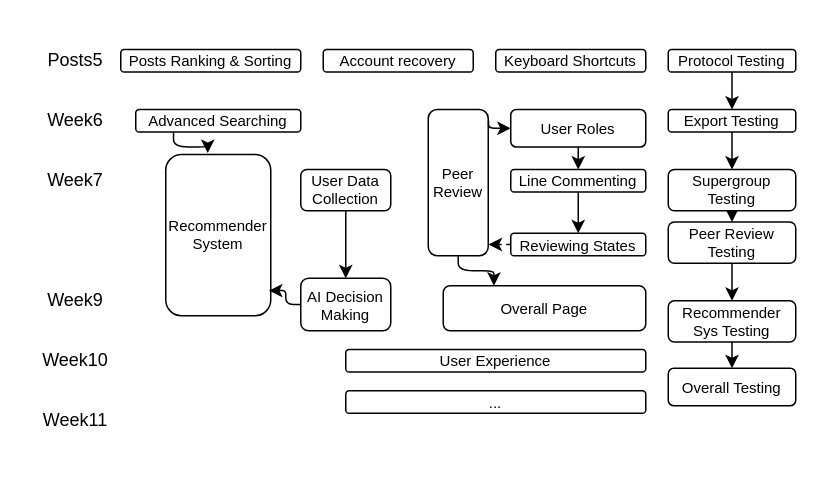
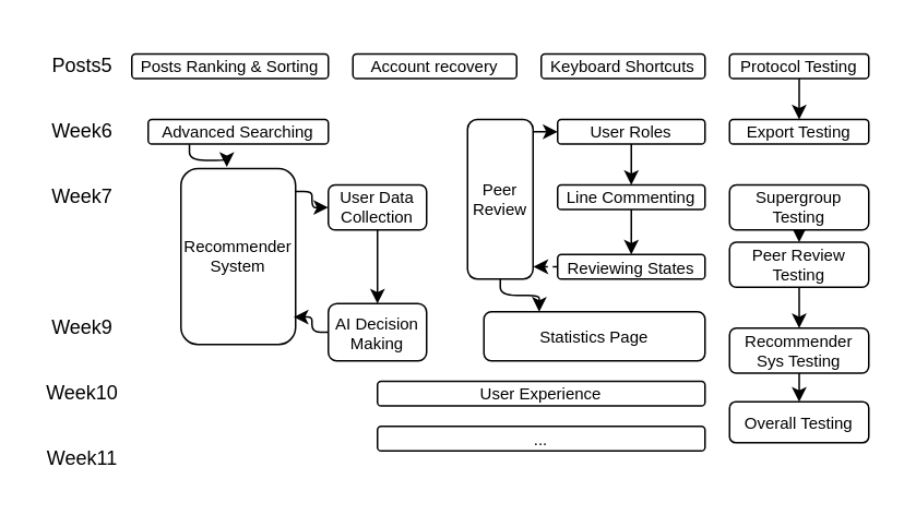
  <mxCell id="0" />
  <mxCell id="1" parent="0" />
  <mxCell id="2" value="Posts5" style="text;html=1;strokeColor=none;fillColor=none;align=center;verticalAlign=middle;whiteSpace=wrap;rounded=0;" vertex="1" parent="1"><mxGeometry y="20" width="60" height="40" as="geometry" x="20" /></mxCell>
  <mxCell id="3" value="Week6" style="text;html=1;strokeColor=none;fillColor=none;align=center;verticalAlign=middle;whiteSpace=wrap;rounded=0;" vertex="1" parent="1"><mxGeometry y="60" width="60" height="40" as="geometry" x="20" /></mxCell>
  <mxCell id="4" value="Week7" style="text;html=1;strokeColor=none;fillColor=none;align=center;verticalAlign=middle;whiteSpace=wrap;rounded=0;" vertex="1" parent="1"><mxGeometry y="100" width="60" height="40" as="geometry" x="20" /></mxCell>
  <mxCell id="5" value="Week9" style="text;html=1;strokeColor=none;fillColor=none;align=center;verticalAlign=middle;whiteSpace=wrap;rounded=0;" vertex="1" parent="1"><mxGeometry y="180" width="60" height="40" as="geometry" x="20" /></mxCell>
  <mxCell id="6" value="Week10" style="text;html=1;strokeColor=none;fillColor=none;align=center;verticalAlign=middle;whiteSpace=wrap;rounded=0;" vertex="1" parent="1"><mxGeometry y="220" width="60" height="40" as="geometry" x="20" /></mxCell>
  <mxCell id="7" value="Week11" style="text;html=1;strokeColor=none;fillColor=none;align=center;verticalAlign=middle;whiteSpace=wrap;rounded=0;" vertex="1" parent="1"><mxGeometry y="260" width="60" height="40" as="geometry" x="20" /></mxCell>
  <mxCell id="8" value="&lt;span&gt;Account recovery&lt;/span&gt;" style="rounded=1;whiteSpace=wrap;html=1;fontSize=10;" vertex="1" parent="1"><mxGeometry x="215" y="32.5" width="100" height="15" as="geometry" /></mxCell>
  <mxCell id="9" style="edgeStyle=orthogonalEdgeStyle;html=1;exitX=0.5;exitY=1;exitDx=0;exitDy=0;entryX=0.25;entryY=0;entryDx=0;entryDy=0;fontSize=10;startArrow=none;startFill=0;endArrow=classic;endFill=1;" edge="1" parent="1" source="10" target="25"><mxGeometry relative="1" as="geometry" /></mxCell>
  <mxCell id="10" value="Peer Review" style="rounded=1;whiteSpace=wrap;html=1;fontSize=10;" vertex="1" parent="1"><mxGeometry x="285" y="72.5" width="40" height="97.5" as="geometry" /></mxCell>
  <mxCell id="11" value="Recommender System" style="rounded=1;whiteSpace=wrap;html=1;fontSize=10;" vertex="1" parent="1"><mxGeometry x="110" y="102.5" width="70" height="107.5" as="geometry" /></mxCell>
  <mxCell id="12" style="edgeStyle=orthogonalEdgeStyle;html=1;exitX=0.5;exitY=1;exitDx=0;exitDy=0;entryX=0.5;entryY=0;entryDx=0;entryDy=0;fontSize=10;startArrow=none;startFill=0;endArrow=classic;endFill=1;" edge="1" parent="1" source="13" target="22"><mxGeometry relative="1" as="geometry" /></mxCell>
  <mxCell id="13" value="Protocol Testing" style="rounded=1;whiteSpace=wrap;html=1;fontSize=10;" vertex="1" parent="1"><mxGeometry x="445" y="32.5" width="85" height="15" as="geometry" /></mxCell>
  <mxCell id="14" style="edgeStyle=orthogonalEdgeStyle;html=1;exitX=0.229;exitY=1.007;exitDx=0;exitDy=0;fontSize=10;exitPerimeter=0;entryX=0.4;entryY=-0.009;entryDx=0;entryDy=0;entryPerimeter=0;" edge="1" parent="1" source="15" target="11"><mxGeometry relative="1" as="geometry"><mxPoint x="140" y="110" as="targetPoint" /></mxGeometry></mxCell>
  <mxCell id="15" value="Advanced Searching" style="rounded=1;whiteSpace=wrap;html=1;fontSize=10;" vertex="1" parent="1"><mxGeometry x="90" y="72.5" width="110" height="15" as="geometry" /></mxCell>
  <mxCell id="16" style="edgeStyle=orthogonalEdgeStyle;html=1;exitX=0;exitY=0.5;exitDx=0;exitDy=0;entryX=0.983;entryY=0.844;entryDx=0;entryDy=0;fontSize=10;startArrow=none;startFill=0;endArrow=classic;endFill=1;entryPerimeter=0;" edge="1" parent="1" source="17" target="11"><mxGeometry relative="1" as="geometry" /></mxCell>
  <mxCell id="17" value="AI Decision Making" style="rounded=1;whiteSpace=wrap;html=1;fontSize=10;" vertex="1" parent="1"><mxGeometry x="200" y="185" width="60" height="35" as="geometry" /></mxCell>
  <mxCell id="18" style="edgeStyle=orthogonalEdgeStyle;html=1;exitX=0.5;exitY=1;exitDx=0;exitDy=0;fontSize=10;" edge="1" parent="1" source="20" target="17"><mxGeometry relative="1" as="geometry" /></mxCell>
+ <mxCell id="19" style="edgeStyle=orthogonalEdgeStyle;html=1;exitX=0;exitY=0.5;exitDx=0;exitDy=0;entryX=1;entryY=0.13;entryDx=0;entryDy=0;entryPerimeter=0;fontSize=10;endArrow=none;endFill=0;startArrow=classic;startFill=1;" edge="1" parent="1" source="20" target="11"><mxGeometry relative="1" as="geometry" /></mxCell>
  <mxCell id="20" value="User Data Collection" style="rounded=1;whiteSpace=wrap;html=1;fontSize=10;" vertex="1" parent="1"><mxGeometry x="200" y="112.5" width="60" height="27.5" as="geometry" /></mxCell>
- <mxCell id="21" style="edgeStyle=orthogonalEdgeStyle;html=1;exitX=0.5;exitY=1;exitDx=0;exitDy=0;fontSize=10;startArrow=none;startFill=0;endArrow=classic;endFill=1;" edge="1" parent="1" source="22" target="27"><mxGeometry relative="1" as="geometry" /></mxCell>
  <mxCell id="22" value="Export Testing" style="rounded=1;whiteSpace=wrap;html=1;fontSize=10;" vertex="1" parent="1"><mxGeometry x="445" y="72.5" width="85" height="15" as="geometry" /></mxCell>
  <mxCell id="23" value="&lt;span&gt;Keyboard Shortcuts&lt;/span&gt;" style="rounded=1;whiteSpace=wrap;html=1;fontSize=10;" vertex="1" parent="1"><mxGeometry x="330" y="32.5" width="100" height="15" as="geometry" /></mxCell>
  <mxCell id="24" value="Posts Ranking &amp;amp; Sorting" style="rounded=1;whiteSpace=wrap;html=1;fontSize=10;" vertex="1" parent="1"><mxGeometry x="80" y="32.5" width="120" height="15" as="geometry" /></mxCell>
- <mxCell id="25" value="Overall Page" style="rounded=1;whiteSpace=wrap;html=1;fontSize=10;" vertex="1" parent="1"><mxGeometry x="295" y="190" width="135" height="30" as="geometry" /></mxCell>
+ <mxCell id="25" value="Statistics Page" style="rounded=1;whiteSpace=wrap;html=1;fontSize=10;" vertex="1" parent="1"><mxGeometry x="295" y="190" width="135" height="30" as="geometry" /></mxCell>
  <mxCell id="26" style="edgeStyle=orthogonalEdgeStyle;html=1;exitX=0.5;exitY=1;exitDx=0;exitDy=0;entryX=0.5;entryY=0;entryDx=0;entryDy=0;fontSize=10;startArrow=none;startFill=0;endArrow=classic;endFill=1;" edge="1" parent="1" source="27" target="29"><mxGeometry relative="1" as="geometry" /></mxCell>
  <mxCell id="27" value="Supergroup Testing" style="rounded=1;whiteSpace=wrap;html=1;fontSize=10;" vertex="1" parent="1"><mxGeometry x="445" y="112.5" width="85" height="27.5" as="geometry" /></mxCell>
  <mxCell id="28" style="edgeStyle=orthogonalEdgeStyle;html=1;exitX=0.5;exitY=1;exitDx=0;exitDy=0;entryX=0.5;entryY=0;entryDx=0;entryDy=0;fontSize=10;startArrow=none;startFill=0;endArrow=classic;endFill=1;" edge="1" parent="1" source="29" target="31"><mxGeometry relative="1" as="geometry" /></mxCell>
  <mxCell id="29" value="Peer Review Testing" style="rounded=1;whiteSpace=wrap;html=1;fontSize=10;" vertex="1" parent="1"><mxGeometry x="445" y="147.5" width="85" height="27.5" as="geometry" /></mxCell>
  <mxCell id="30" style="edgeStyle=orthogonalEdgeStyle;html=1;exitX=0.5;exitY=1;exitDx=0;exitDy=0;fontSize=10;startArrow=none;startFill=0;endArrow=classic;endFill=1;" edge="1" parent="1" source="31" target="39"><mxGeometry relative="1" as="geometry" /></mxCell>
  <mxCell id="31" value="Recommender Sys Testing" style="rounded=1;whiteSpace=wrap;html=1;fontSize=10;" vertex="1" parent="1"><mxGeometry x="445" y="200" width="85" height="27.5" as="geometry" /></mxCell>
  <mxCell id="32" style="edgeStyle=orthogonalEdgeStyle;html=1;exitX=0;exitY=0.5;exitDx=0;exitDy=0;entryX=1.005;entryY=0.93;entryDx=0;entryDy=0;entryPerimeter=0;fontSize=10;startArrow=none;startFill=0;endArrow=classic;endFill=1;dashed=1;" edge="1" parent="1" source="33" target="10"><mxGeometry relative="1" as="geometry" /></mxCell>
  <mxCell id="33" value="Reviewing States" style="rounded=1;whiteSpace=wrap;html=1;fontSize=10;" vertex="1" parent="1"><mxGeometry x="340" y="155" width="90" height="15" as="geometry" /></mxCell>
  <mxCell id="34" style="edgeStyle=orthogonalEdgeStyle;html=1;exitX=0.5;exitY=1;exitDx=0;exitDy=0;entryX=0.5;entryY=0;entryDx=0;entryDy=0;fontSize=10;startArrow=none;startFill=0;endArrow=classic;endFill=1;" edge="1" parent="1" source="35" target="33"><mxGeometry relative="1" as="geometry" /></mxCell>
  <mxCell id="35" value="Line Commenting" style="rounded=1;whiteSpace=wrap;html=1;fontSize=10;" vertex="1" parent="1"><mxGeometry x="340" y="112.5" width="90" height="15" as="geometry" /></mxCell>
  <mxCell id="36" style="edgeStyle=orthogonalEdgeStyle;html=1;exitX=0.5;exitY=1;exitDx=0;exitDy=0;fontSize=10;startArrow=none;startFill=0;endArrow=classic;endFill=1;" edge="1" parent="1" source="38" target="35"><mxGeometry relative="1" as="geometry" /></mxCell>
  <mxCell id="37" style="edgeStyle=orthogonalEdgeStyle;html=1;exitX=0;exitY=0.5;exitDx=0;exitDy=0;entryX=1.005;entryY=0.077;entryDx=0;entryDy=0;entryPerimeter=0;fontSize=10;startArrow=classic;startFill=1;endArrow=none;endFill=0;" edge="1" parent="1" source="38" target="10"><mxGeometry relative="1" as="geometry" /></mxCell>
- <mxCell id="38" value="User Roles" style="rounded=1;whiteSpace=wrap;html=1;fontSize=10;" vertex="1" parent="1"><mxGeometry x="340" y="72.5" width="90" height="25" as="geometry" /></mxCell>
+ <mxCell id="38" value="User Roles" style="rounded=1;whiteSpace=wrap;html=1;fontSize=10;" vertex="1" parent="1"><mxGeometry x="340" y="72.5" width="90" height="15" as="geometry" /></mxCell>
  <mxCell id="39" value="Overall Testing" style="rounded=1;whiteSpace=wrap;html=1;fontSize=10;" vertex="1" parent="1"><mxGeometry x="445" y="245" width="85" height="25" as="geometry" /></mxCell>
  <mxCell id="40" value="User Experience" style="rounded=1;whiteSpace=wrap;html=1;fontSize=10;" vertex="1" parent="1"><mxGeometry x="230" y="232.5" width="200" height="15" as="geometry" /></mxCell>
  <mxCell id="41" value="..." style="rounded=1;whiteSpace=wrap;html=1;fontSize=10;" vertex="1" parent="1"><mxGeometry x="230" y="260" width="200" height="15" as="geometry" /></mxCell>
